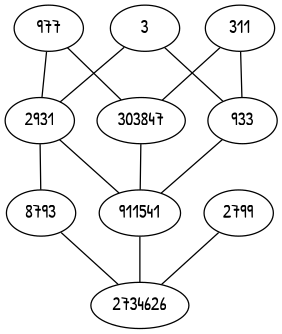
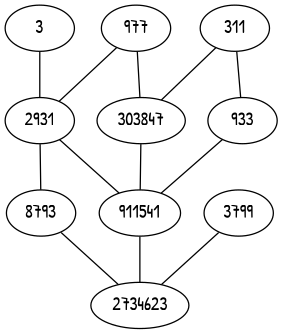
  graph {
    fontname="Patrick Hand"
    node [fontname="Patrick Hand"]
    edge [fontname="Patrick Hand"]
    3
    933
    2931
    311
    303847
    977
    911541
    8793
-   2799
-   2734623 [label=2734626]
-   3 -- 933
+   2799 [label=3799]
+   2734623
    3 -- 2931
    933 -- 911541
    2931 -- 911541
    2931 -- 8793
    311 -- 933
    311 -- 303847
    303847 -- 911541
    977 -- 2931
    977 -- 303847
    911541 -- 2734623
    8793 -- 2734623
    2799 -- 2734623
  }
